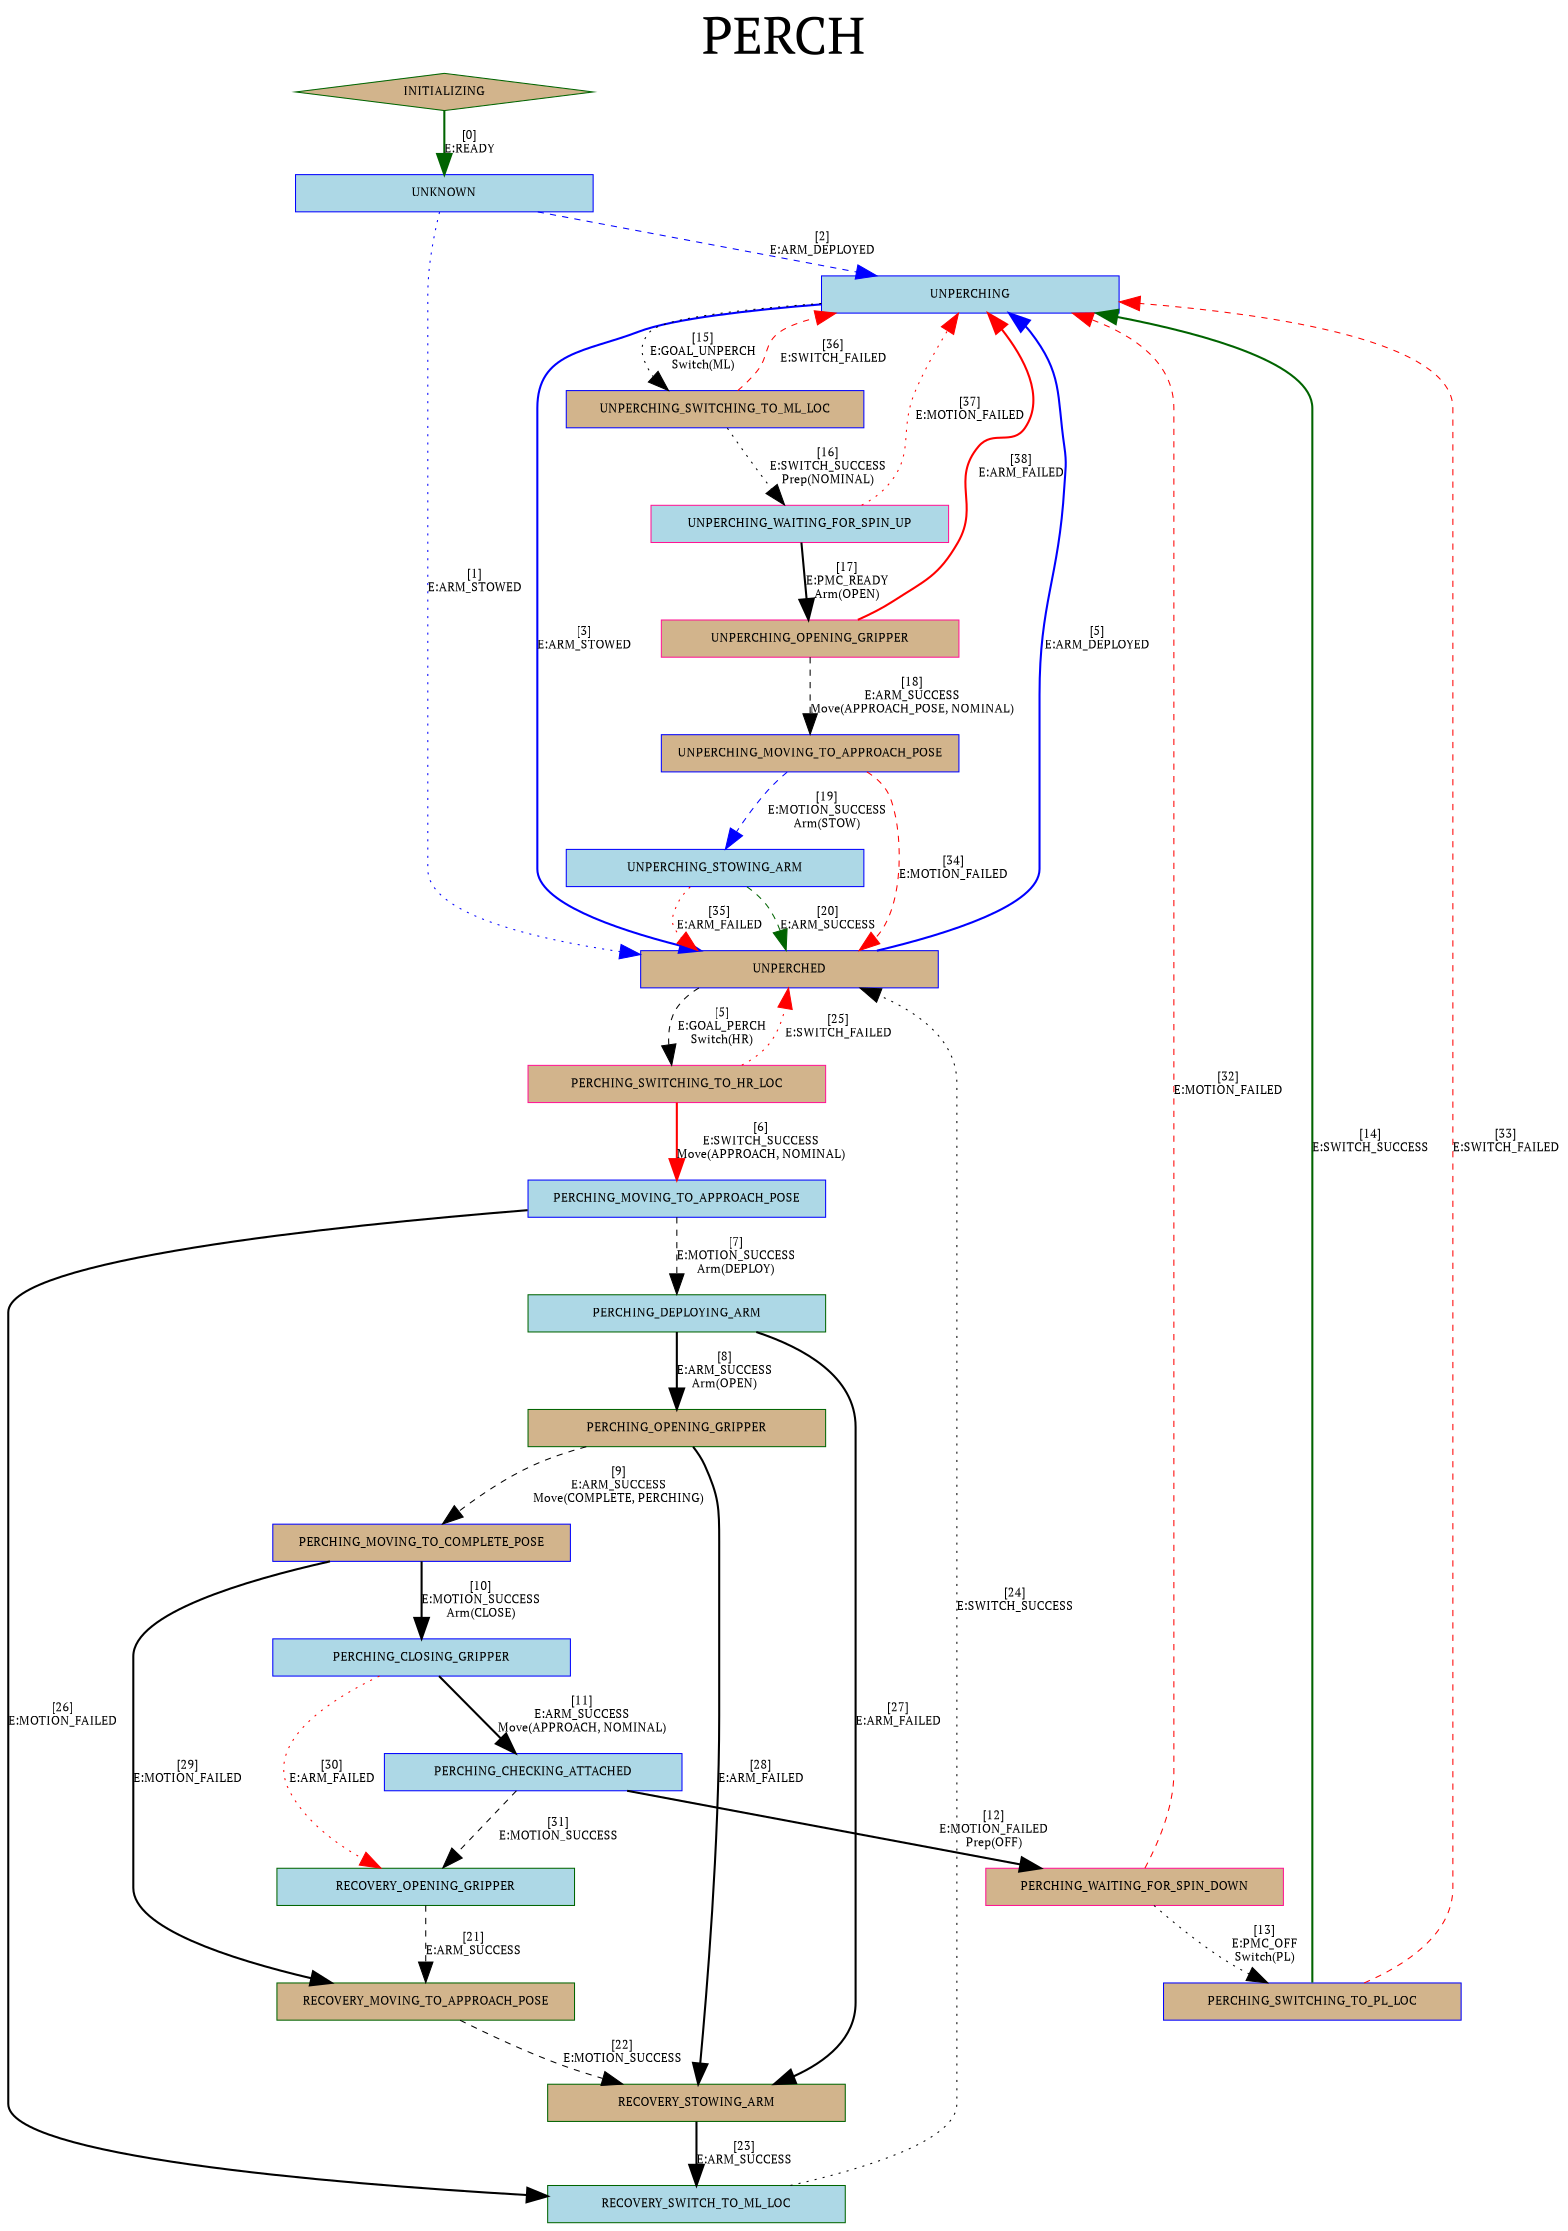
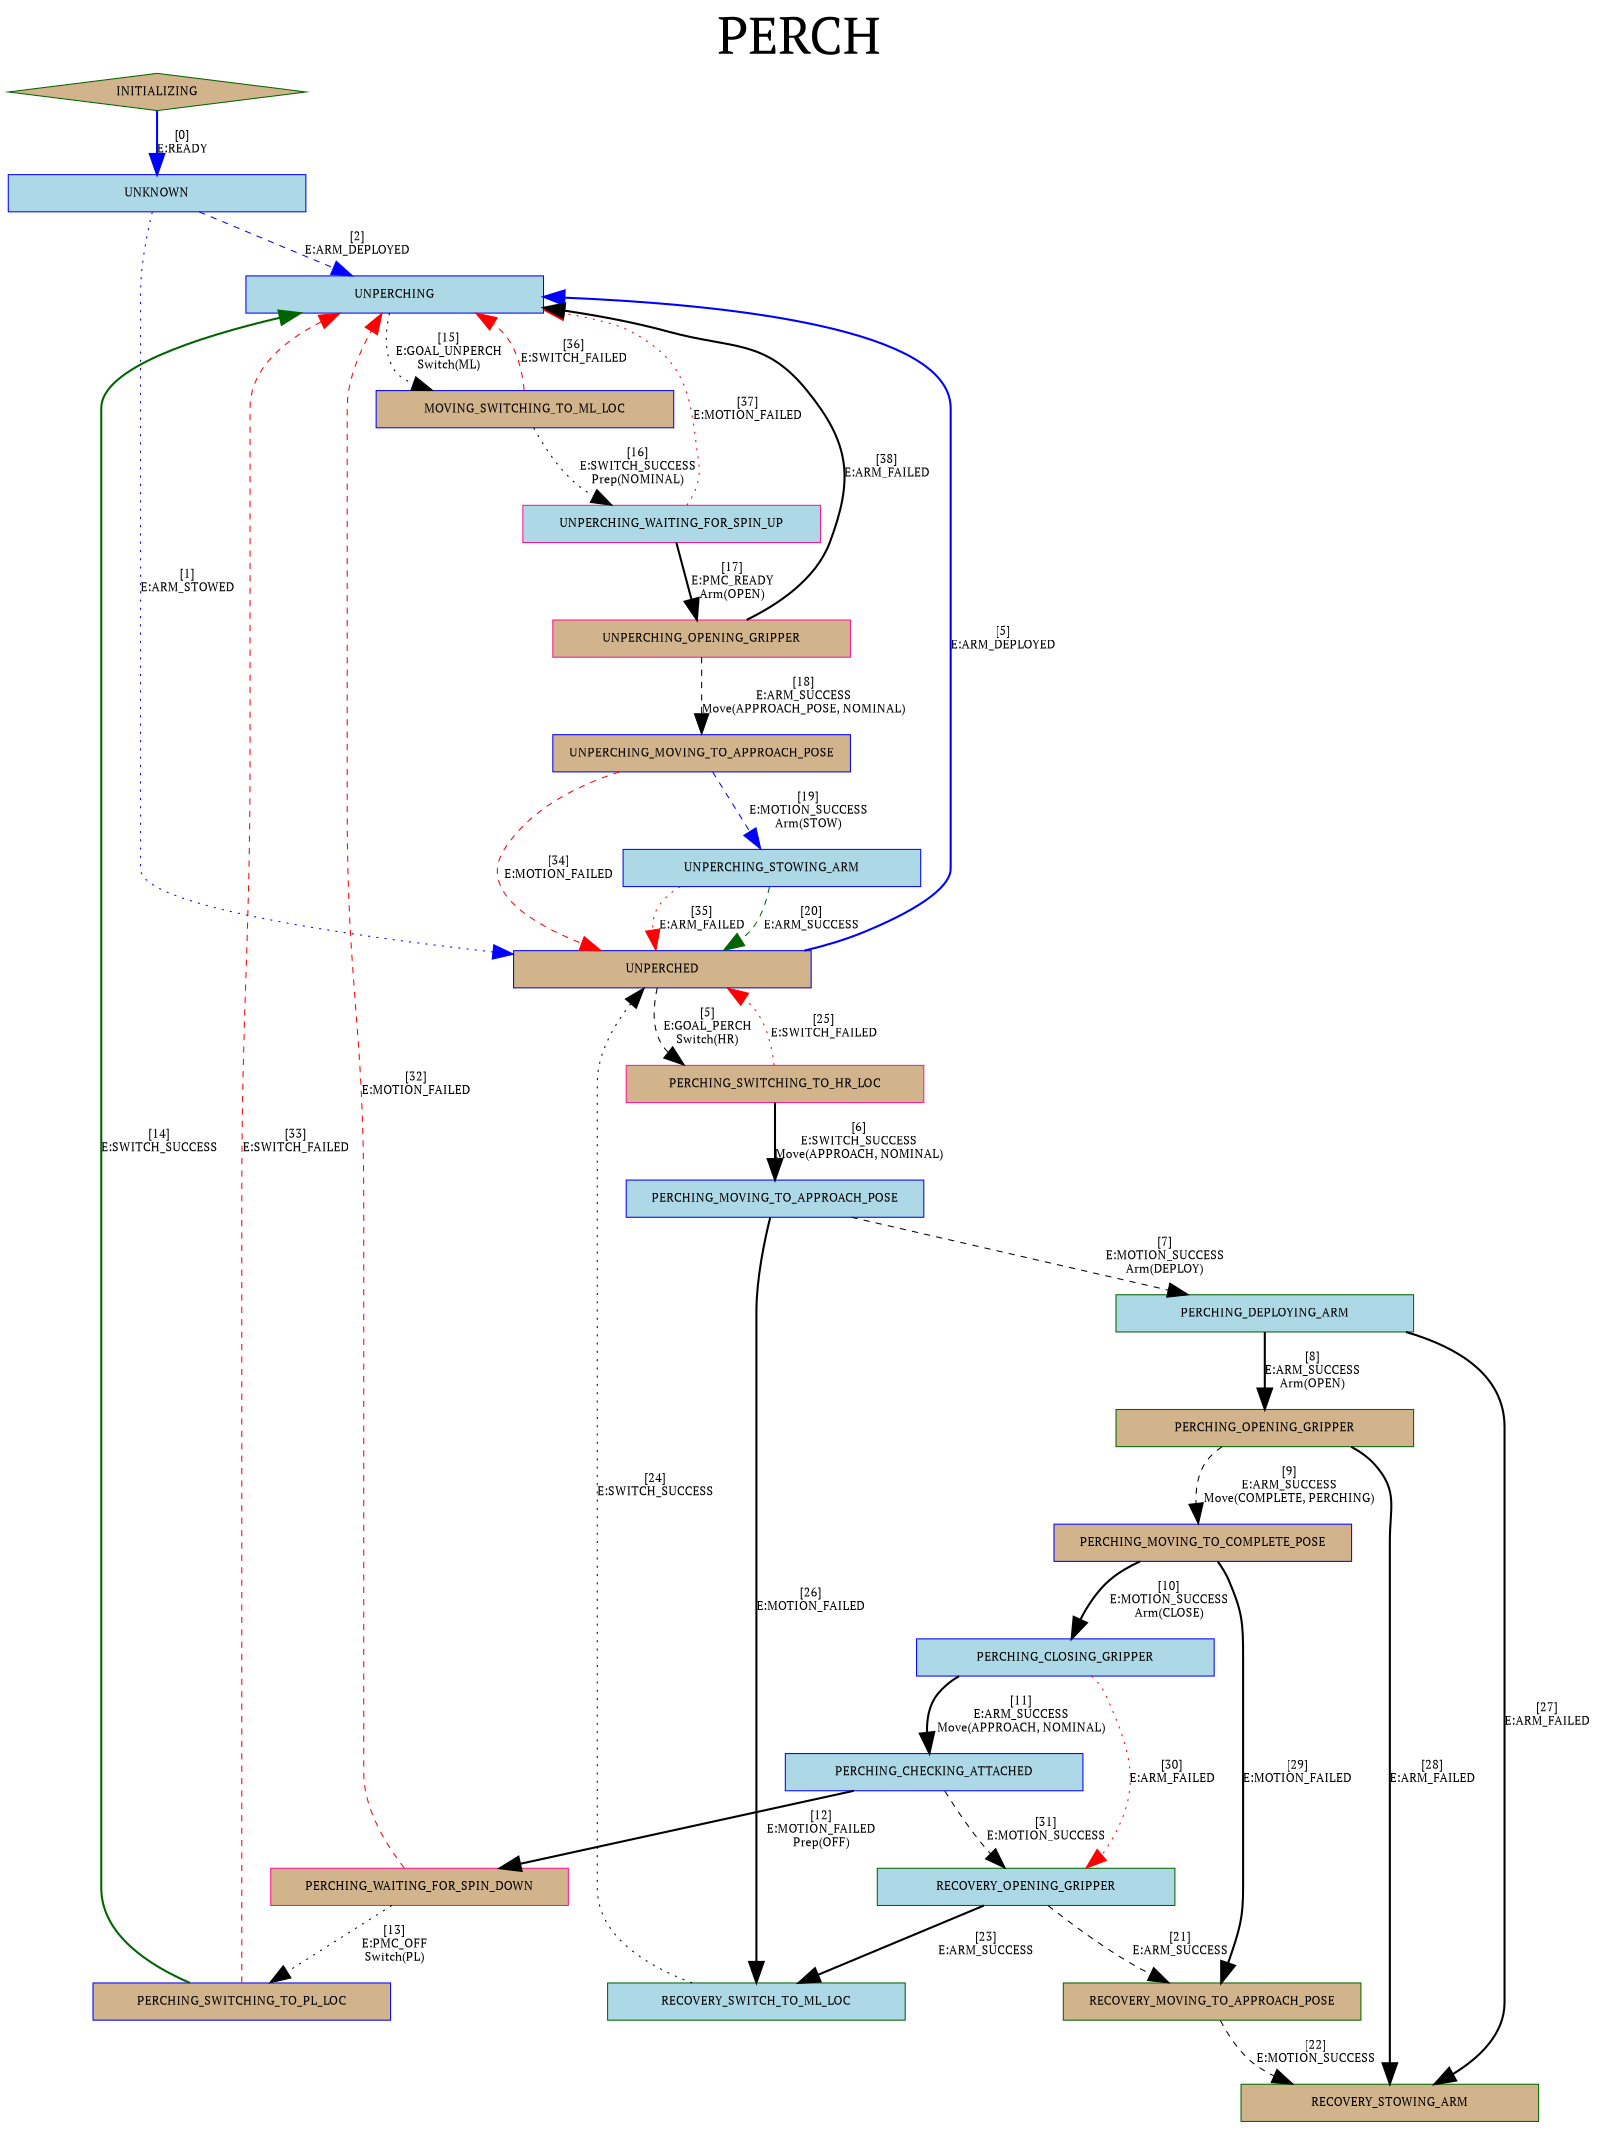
  digraph {
    fontname="PT Serif"
    fontsize=50
    label="PERCH\n"
    labelloc=t
    node [color=blue fillcolor=tan fontname="PT Serif" fontsize=12 shape=box style=filled]
    edge [arrowsize=2 fontname="PT Serif" fontsize=12 style=bold weight=2.]
    INITIALIZING [color=darkgreen shape=diamond width=4]
    UNKNOWN [fillcolor=lightblue width=4]
    n3 [fillcolor=lightblue label=UNPERCHING width=4]
    UNPERCHED [width=4]
-   UNPERCHING_SWITCHING_TO_ML_LOC [width=4]
+   UNPERCHING_SWITCHING_TO_ML_LOC [width=4 label=MOVING_SWITCHING_TO_ML_LOC]
    PERCHING_SWITCHING_TO_HR_LOC [color=deeppink width=4]
    UNPERCHING_WAITING_FOR_SPIN_UP [color=deeppink fillcolor=lightblue width=4]
    PERCHING_MOVING_TO_APPROACH_POSE [fillcolor=lightblue width=4]
    RECOVERY_OPENING_GRIPPER [color=darkgreen fillcolor=lightblue width=4]
    RECOVERY_MOVING_TO_APPROACH_POSE [color=darkgreen width=4]
    RECOVERY_STOWING_ARM [color=darkgreen width=4]
    RECOVERY_SWITCH_TO_ML_LOC [color=darkgreen fillcolor=lightblue width=4]
    PERCHING_DEPLOYING_ARM [color=darkgreen fillcolor=lightblue width=4]
    PERCHING_OPENING_GRIPPER [color=darkgreen width=4]
    PERCHING_MOVING_TO_COMPLETE_POSE [width=4]
    PERCHING_CLOSING_GRIPPER [fillcolor=lightblue width=4]
    PERCHING_CHECKING_ATTACHED [fillcolor=lightblue width=4]
    PERCHING_WAITING_FOR_SPIN_DOWN [color=deeppink width=4]
    PERCHING_SWITCHING_TO_PL_LOC [width=4]
    UNPERCHING_OPENING_GRIPPER [color=deeppink width=4]
    UNPERCHING_MOVING_TO_APPROACH_POSE [width=4]
    UNPERCHING_STOWING_ARM [fillcolor=lightblue width=4]
-   INITIALIZING -> UNKNOWN [color=darkgreen label="[0]\nE:READY"]
+   INITIALIZING -> UNKNOWN [color=blue label="[0]\nE:READY"]
    UNKNOWN -> n3 [color=blue label="[2]\nE:ARM_DEPLOYED" style=dashed]
    UNKNOWN -> UNPERCHED [color=blue label="[1]\nE:ARM_STOWED" style=dotted]
-   n3 -> UNPERCHED [color=blue label="[3]\nE:ARM_STOWED"]
    n3 -> UNPERCHING_SWITCHING_TO_ML_LOC [label="[15]\nE:GOAL_UNPERCH\nSwitch(ML)" style=dotted]
    UNPERCHED -> n3 [color=blue label="[5]\nE:ARM_DEPLOYED"]
    UNPERCHED -> PERCHING_SWITCHING_TO_HR_LOC [label="[5]\nE:GOAL_PERCH\nSwitch(HR)" style=dashed]
    UNPERCHING_SWITCHING_TO_ML_LOC -> n3 [color=red label="[36]\nE:SWITCH_FAILED" style=dashed]
    UNPERCHING_SWITCHING_TO_ML_LOC -> UNPERCHING_WAITING_FOR_SPIN_UP [label="[16]\nE:SWITCH_SUCCESS\nPrep(NOMINAL)" style=dotted]
    PERCHING_SWITCHING_TO_HR_LOC -> UNPERCHED [color=red label="[25]\nE:SWITCH_FAILED" style=dotted]
-   PERCHING_SWITCHING_TO_HR_LOC -> PERCHING_MOVING_TO_APPROACH_POSE [label="[6]\nE:SWITCH_SUCCESS\nMove(APPROACH, NOMINAL)" color=red]
+   PERCHING_SWITCHING_TO_HR_LOC -> PERCHING_MOVING_TO_APPROACH_POSE [label="[6]\nE:SWITCH_SUCCESS\nMove(APPROACH, NOMINAL)"]
    UNPERCHING_WAITING_FOR_SPIN_UP -> n3 [color=red label="[37]\nE:MOTION_FAILED" style=dotted]
    UNPERCHING_WAITING_FOR_SPIN_UP -> UNPERCHING_OPENING_GRIPPER [label="[17]\nE:PMC_READY\nArm(OPEN)"]
    PERCHING_MOVING_TO_APPROACH_POSE -> RECOVERY_SWITCH_TO_ML_LOC [color=black label="[26]\nE:MOTION_FAILED"]
    PERCHING_MOVING_TO_APPROACH_POSE -> PERCHING_DEPLOYING_ARM [label="[7]\nE:MOTION_SUCCESS\nArm(DEPLOY)" style=dashed]
    RECOVERY_OPENING_GRIPPER -> RECOVERY_MOVING_TO_APPROACH_POSE [color=black label="[21]\nE:ARM_SUCCESS" style=dashed]
    RECOVERY_MOVING_TO_APPROACH_POSE -> RECOVERY_STOWING_ARM [color=black label="[22]\nE:MOTION_SUCCESS" style=dashed]
-   RECOVERY_STOWING_ARM -> RECOVERY_SWITCH_TO_ML_LOC [color=black label="[23]\nE:ARM_SUCCESS"]
+   RECOVERY_OPENING_GRIPPER -> RECOVERY_SWITCH_TO_ML_LOC [color=black label="[23]\nE:ARM_SUCCESS"]
    RECOVERY_SWITCH_TO_ML_LOC -> UNPERCHED [color=black label="[24]\nE:SWITCH_SUCCESS" style=dotted]
    PERCHING_DEPLOYING_ARM -> RECOVERY_STOWING_ARM [color=black label="[27]\nE:ARM_FAILED"]
    PERCHING_DEPLOYING_ARM -> PERCHING_OPENING_GRIPPER [label="[8]\nE:ARM_SUCCESS\nArm(OPEN)"]
    PERCHING_OPENING_GRIPPER -> RECOVERY_STOWING_ARM [color=black label="[28]\nE:ARM_FAILED"]
    PERCHING_OPENING_GRIPPER -> PERCHING_MOVING_TO_COMPLETE_POSE [label="[9]\nE:ARM_SUCCESS\nMove(COMPLETE, PERCHING)" style=dashed]
    PERCHING_MOVING_TO_COMPLETE_POSE -> RECOVERY_MOVING_TO_APPROACH_POSE [color=black label="[29]\nE:MOTION_FAILED"]
    PERCHING_MOVING_TO_COMPLETE_POSE -> PERCHING_CLOSING_GRIPPER [label="[10]\nE:MOTION_SUCCESS\nArm(CLOSE)"]
    PERCHING_CLOSING_GRIPPER -> RECOVERY_OPENING_GRIPPER [color=red label="[30]\nE:ARM_FAILED" style=dotted]
    PERCHING_CLOSING_GRIPPER -> PERCHING_CHECKING_ATTACHED [label="[11]\nE:ARM_SUCCESS\nMove(APPROACH, NOMINAL)"]
    PERCHING_CHECKING_ATTACHED -> RECOVERY_OPENING_GRIPPER [color=black label="[31]\nE:MOTION_SUCCESS" style=dashed]
    PERCHING_CHECKING_ATTACHED -> PERCHING_WAITING_FOR_SPIN_DOWN [label="[12]\nE:MOTION_FAILED\nPrep(OFF)"]
    PERCHING_WAITING_FOR_SPIN_DOWN -> n3 [color=red label="[32]\nE:MOTION_FAILED" style=dashed]
    PERCHING_WAITING_FOR_SPIN_DOWN -> PERCHING_SWITCHING_TO_PL_LOC [label="[13]\nE:PMC_OFF\nSwitch(PL)" style=dotted]
    PERCHING_SWITCHING_TO_PL_LOC -> n3 [color=darkgreen label="[14]\nE:SWITCH_SUCCESS"]
    PERCHING_SWITCHING_TO_PL_LOC -> n3 [color=red label="[33]\nE:SWITCH_FAILED" style=dashed]
-   UNPERCHING_OPENING_GRIPPER -> n3 [color=red label="[38]\nE:ARM_FAILED"]
+   UNPERCHING_OPENING_GRIPPER -> n3 [color=black label="[38]\nE:ARM_FAILED"]
    UNPERCHING_OPENING_GRIPPER -> UNPERCHING_MOVING_TO_APPROACH_POSE [label="[18]\nE:ARM_SUCCESS\nMove(APPROACH_POSE, NOMINAL)" style=dashed]
    UNPERCHING_MOVING_TO_APPROACH_POSE -> UNPERCHED [color=red label="[34]\nE:MOTION_FAILED" style=dashed]
    UNPERCHING_MOVING_TO_APPROACH_POSE -> UNPERCHING_STOWING_ARM [color=blue label="[19]\nE:MOTION_SUCCESS\nArm(STOW)" style=dashed]
    UNPERCHING_STOWING_ARM -> UNPERCHED [color=darkgreen label="[20]\nE:ARM_SUCCESS" style=dashed]
    UNPERCHING_STOWING_ARM -> UNPERCHED [color=red label="[35]\nE:ARM_FAILED" style=dotted]
  }
